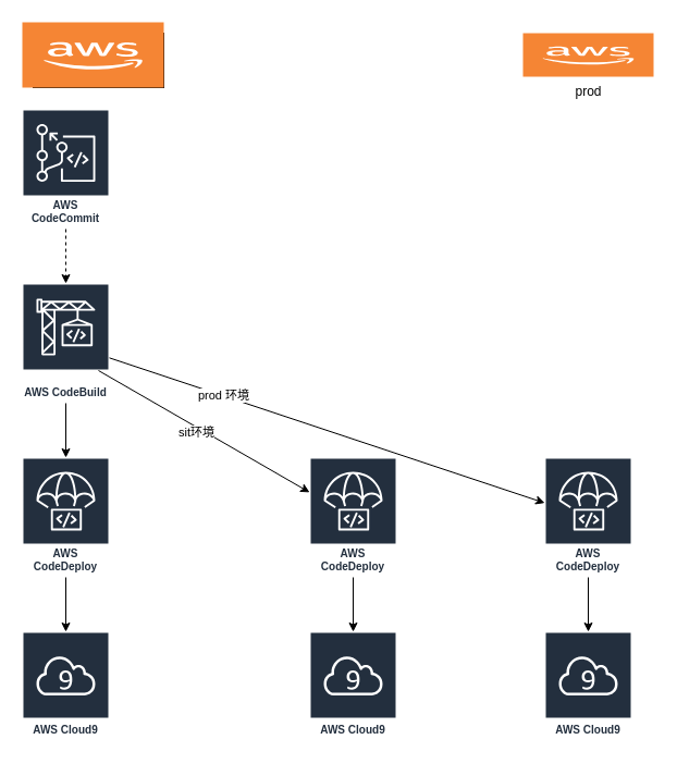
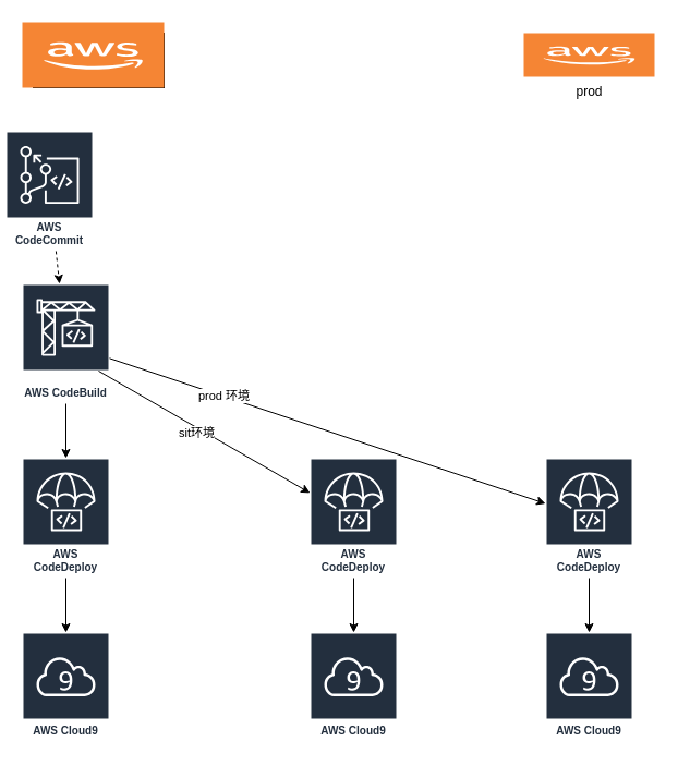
  <mxCell id="0" />
  <mxCell id="1" parent="0" />
  <mxCell id="2" value="" style="rounded=0;whiteSpace=wrap;html=1;" vertex="1" parent="1"><mxGeometry x="30" y="30" width="120" height="50" as="geometry" /></mxCell>
  <mxCell id="3" value="" style="outlineConnect=0;dashed=0;verticalLabelPosition=bottom;verticalAlign=top;align=center;html=1;shape=mxgraph.aws3.cloud_2;fillColor=#F58534;gradientColor=none;" vertex="1" parent="1"><mxGeometry x="20" y="20" width="130" height="60" as="geometry" /></mxCell>
  <mxCell id="4" value="AWS CodeDeploy" style="sketch=0;outlineConnect=0;fontColor=#232F3E;gradientColor=none;strokeColor=#ffffff;fillColor=#232F3E;dashed=0;verticalLabelPosition=middle;verticalAlign=bottom;align=center;html=1;whiteSpace=wrap;fontSize=10;fontStyle=1;spacing=3;shape=mxgraph.aws4.productIcon;prIcon=mxgraph.aws4.codedeploy;" vertex="1" parent="1"><mxGeometry x="20" y="420" width="80" height="110" as="geometry" /></mxCell>
  <mxCell id="5" value="AWS CodeBuild" style="sketch=0;outlineConnect=0;fontColor=#232F3E;gradientColor=none;strokeColor=#ffffff;fillColor=#232F3E;dashed=0;verticalLabelPosition=middle;verticalAlign=bottom;align=center;html=1;whiteSpace=wrap;fontSize=10;fontStyle=1;spacing=3;shape=mxgraph.aws4.productIcon;prIcon=mxgraph.aws4.codebuild;" vertex="1" parent="1"><mxGeometry x="20" y="260" width="80" height="110" as="geometry" /></mxCell>
  <mxCell id="6" value="AWS Cloud9" style="sketch=0;outlineConnect=0;fontColor=#232F3E;gradientColor=none;strokeColor=#ffffff;fillColor=#232F3E;dashed=0;verticalLabelPosition=middle;verticalAlign=bottom;align=center;html=1;whiteSpace=wrap;fontSize=10;fontStyle=1;spacing=3;shape=mxgraph.aws4.productIcon;prIcon=mxgraph.aws4.cloud9;" vertex="1" parent="1"><mxGeometry x="20" y="580" width="80" height="100" as="geometry" /></mxCell>
  <mxCell id="7" value="AWS Cloud9" style="sketch=0;outlineConnect=0;fontColor=#232F3E;gradientColor=none;strokeColor=#ffffff;fillColor=#232F3E;dashed=0;verticalLabelPosition=middle;verticalAlign=bottom;align=center;html=1;whiteSpace=wrap;fontSize=10;fontStyle=1;spacing=3;shape=mxgraph.aws4.productIcon;prIcon=mxgraph.aws4.cloud9;" vertex="1" parent="1"><mxGeometry x="284" y="580" width="80" height="100" as="geometry" /></mxCell>
  <mxCell id="8" value="AWS CodeDeploy" style="sketch=0;outlineConnect=0;fontColor=#232F3E;gradientColor=none;strokeColor=#ffffff;fillColor=#232F3E;dashed=0;verticalLabelPosition=middle;verticalAlign=bottom;align=center;html=1;whiteSpace=wrap;fontSize=10;fontStyle=1;spacing=3;shape=mxgraph.aws4.productIcon;prIcon=mxgraph.aws4.codedeploy;" vertex="1" parent="1"><mxGeometry x="284" y="420" width="80" height="110" as="geometry" /></mxCell>
  <mxCell id="9" value="AWS CodeDeploy" style="sketch=0;outlineConnect=0;fontColor=#232F3E;gradientColor=none;strokeColor=#ffffff;fillColor=#232F3E;dashed=0;verticalLabelPosition=middle;verticalAlign=bottom;align=center;html=1;whiteSpace=wrap;fontSize=10;fontStyle=1;spacing=3;shape=mxgraph.aws4.productIcon;prIcon=mxgraph.aws4.codedeploy;" vertex="1" parent="1"><mxGeometry x="500" y="420" width="80" height="110" as="geometry" /></mxCell>
  <mxCell id="10" value="AWS Cloud9" style="sketch=0;outlineConnect=0;fontColor=#232F3E;gradientColor=none;strokeColor=#ffffff;fillColor=#232F3E;dashed=0;verticalLabelPosition=middle;verticalAlign=bottom;align=center;html=1;whiteSpace=wrap;fontSize=10;fontStyle=1;spacing=3;shape=mxgraph.aws4.productIcon;prIcon=mxgraph.aws4.cloud9;" vertex="1" parent="1"><mxGeometry x="500" y="580" width="80" height="100" as="geometry" /></mxCell>
  <mxCell id="11" value="prod" style="outlineConnect=0;dashed=0;verticalLabelPosition=bottom;verticalAlign=top;align=center;html=1;shape=mxgraph.aws3.cloud_2;fillColor=#F58534;gradientColor=none;" vertex="1" parent="1"><mxGeometry x="480" y="30" width="120" height="40" as="geometry" /></mxCell>
- <mxCell id="12" value="AWS CodeCommit" style="sketch=0;outlineConnect=0;fontColor=#232F3E;gradientColor=none;strokeColor=#ffffff;fillColor=#232F3E;dashed=0;verticalLabelPosition=middle;verticalAlign=bottom;align=center;html=1;whiteSpace=wrap;fontSize=10;fontStyle=1;spacing=3;shape=mxgraph.aws4.productIcon;prIcon=mxgraph.aws4.codecommit;" vertex="1" parent="1"><mxGeometry x="20" y="100" width="80" height="110" as="geometry" /></mxCell>
+ <mxCell id="12" value="AWS CodeCommit" style="sketch=0;outlineConnect=0;fontColor=#232F3E;gradientColor=none;strokeColor=#ffffff;fillColor=#232F3E;dashed=0;verticalLabelPosition=middle;verticalAlign=bottom;align=center;html=1;whiteSpace=wrap;fontSize=10;fontStyle=1;spacing=3;shape=mxgraph.aws4.productIcon;prIcon=mxgraph.aws4.codecommit;" vertex="1" parent="1"><mxGeometry x="5" y="120" width="80" height="110" as="geometry" /></mxCell>
  <mxCell id="13" value="" style="edgeStyle=none;orthogonalLoop=1;jettySize=auto;html=1;rounded=0;dashed=1;" edge="1" parent="1" source="12" target="5"><mxGeometry width="80" relative="1" as="geometry"><mxPoint x="340" y="310" as="sourcePoint" /><mxPoint x="420" y="310" as="targetPoint" /><Array as="points" /></mxGeometry></mxCell>
  <mxCell id="14" value="" style="edgeStyle=none;orthogonalLoop=1;jettySize=auto;html=1;rounded=0;" edge="1" parent="1" source="5" target="4"><mxGeometry width="80" relative="1" as="geometry"><mxPoint x="340" y="310" as="sourcePoint" /><mxPoint x="420" y="310" as="targetPoint" /><Array as="points" /></mxGeometry></mxCell>
  <mxCell id="15" value="" style="edgeStyle=none;orthogonalLoop=1;jettySize=auto;html=1;rounded=0;" edge="1" parent="1" source="4" target="6"><mxGeometry width="80" relative="1" as="geometry"><mxPoint x="340" y="310" as="sourcePoint" /><mxPoint x="420" y="310" as="targetPoint" /><Array as="points" /></mxGeometry></mxCell>
  <mxCell id="16" value="" style="edgeStyle=none;orthogonalLoop=1;jettySize=auto;html=1;rounded=0;" edge="1" parent="1" target="8"><mxGeometry width="80" relative="1" as="geometry"><mxPoint x="90" y="340" as="sourcePoint" /><mxPoint x="180" y="340" as="targetPoint" /><Array as="points" /></mxGeometry></mxCell>
  <mxCell id="17" value="sit环境" style="edgeLabel;html=1;align=center;verticalAlign=middle;resizable=0;points=[];" vertex="1" connectable="0" parent="16"><mxGeometry x="-0.052" y="-4" relative="1" as="geometry"><mxPoint as="offset" /></mxGeometry></mxCell>
  <mxCell id="18" value="" style="edgeStyle=none;orthogonalLoop=1;jettySize=auto;html=1;rounded=0;" edge="1" parent="1" source="8" target="7"><mxGeometry width="80" relative="1" as="geometry"><mxPoint x="340" y="310" as="sourcePoint" /><mxPoint x="420" y="310" as="targetPoint" /><Array as="points" /></mxGeometry></mxCell>
  <mxCell id="19" value="" style="edgeStyle=none;orthogonalLoop=1;jettySize=auto;html=1;rounded=0;" edge="1" parent="1" source="9" target="10"><mxGeometry width="80" relative="1" as="geometry"><mxPoint x="340" y="310" as="sourcePoint" /><mxPoint x="420" y="310" as="targetPoint" /><Array as="points" /></mxGeometry></mxCell>
  <mxCell id="20" value="" style="edgeStyle=none;orthogonalLoop=1;jettySize=auto;html=1;rounded=0;" edge="1" parent="1" source="5" target="9"><mxGeometry width="80" relative="1" as="geometry"><mxPoint x="340" y="310" as="sourcePoint" /><mxPoint x="420" y="310" as="targetPoint" /><Array as="points" /></mxGeometry></mxCell>
  <mxCell id="21" value="prod 环境" style="edgeLabel;html=1;align=center;verticalAlign=middle;resizable=0;points=[];" vertex="1" connectable="0" parent="20"><mxGeometry x="-0.481" relative="1" as="geometry"><mxPoint x="1" as="offset" /></mxGeometry></mxCell>
